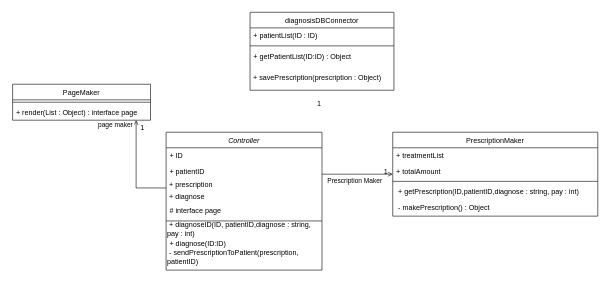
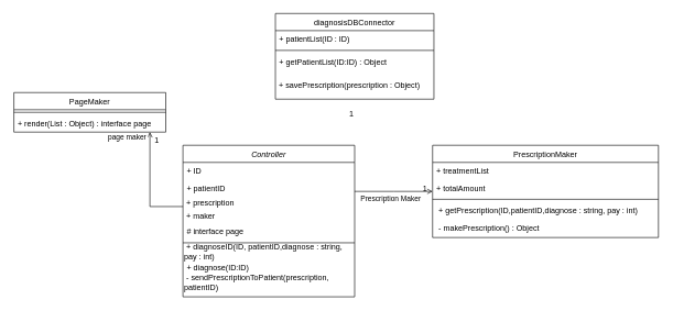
  <mxCell id="0" />
  <mxCell id="1" parent="0" />
  <mxCell id="2" value="Controller" style="swimlane;fontStyle=2;align=center;verticalAlign=top;childLayout=stackLayout;horizontal=1;startSize=26;horizontalStack=0;resizeParent=1;resizeLast=0;collapsible=1;marginBottom=0;rounded=0;shadow=0;strokeWidth=1;" parent="1" vertex="1"><mxGeometry x="276" y="220" width="260" height="230" as="geometry"><mxRectangle x="230" y="140" width="160" height="26" as="alternateBounds" /></mxGeometry></mxCell>
  <mxCell id="3" value="+ ID" style="text;align=left;verticalAlign=top;spacingLeft=4;spacingRight=4;overflow=hidden;rotatable=0;points=[[0,0.5],[1,0.5]];portConstraint=eastwest;" parent="2" vertex="1"><mxGeometry y="26" width="260" height="26" as="geometry" /></mxCell>
  <mxCell id="4" value="+ patientID" style="text;align=left;verticalAlign=top;spacingLeft=4;spacingRight=4;overflow=hidden;rotatable=0;points=[[0,0.5],[1,0.5]];portConstraint=eastwest;rounded=0;shadow=0;html=0;" parent="2" vertex="1"><mxGeometry y="52" width="260" height="26" as="geometry" /></mxCell>
  <mxCell id="5" value="&amp;nbsp;+ prescription" style="text;html=1;strokeColor=none;fillColor=none;align=left;verticalAlign=middle;whiteSpace=wrap;rounded=0;" parent="2" vertex="1"><mxGeometry y="78" width="260" height="20" as="geometry" /></mxCell>
- <mxCell id="6" value="&amp;nbsp;+ diagnose" style="text;html=1;strokeColor=none;fillColor=none;align=left;verticalAlign=middle;whiteSpace=wrap;rounded=0;" parent="2" vertex="1"><mxGeometry y="98" width="260" height="20" as="geometry" /></mxCell>
+ <mxCell id="6" value="&amp;nbsp;+ maker" style="text;html=1;strokeColor=none;fillColor=none;align=left;verticalAlign=middle;whiteSpace=wrap;rounded=0;" parent="2" vertex="1"><mxGeometry y="98" width="260" height="20" as="geometry" /></mxCell>
  <mxCell id="7" value="# interface page" style="text;align=left;verticalAlign=top;spacingLeft=4;spacingRight=4;overflow=hidden;rotatable=0;points=[[0,0.5],[1,0.5]];portConstraint=eastwest;rounded=0;shadow=0;html=0;" parent="2" vertex="1"><mxGeometry y="118" width="260" height="26" as="geometry" /></mxCell>
  <mxCell id="8" value="" style="line;html=1;strokeWidth=1;align=left;verticalAlign=middle;spacingTop=-1;spacingLeft=3;spacingRight=3;rotatable=0;labelPosition=right;points=[];portConstraint=eastwest;" parent="2" vertex="1"><mxGeometry y="144" width="260" height="8" as="geometry" /></mxCell>
  <mxCell id="9" value="&amp;nbsp;+ diagnoseID(ID, patientID,diagnose : string, pay : int)" style="text;html=1;strokeColor=none;fillColor=none;align=left;verticalAlign=middle;whiteSpace=wrap;rounded=0;" parent="2" vertex="1"><mxGeometry y="152" width="260" height="20" as="geometry" /></mxCell>
  <mxCell id="10" value="+ diagnose(ID:ID)" style="text;align=left;verticalAlign=top;spacingLeft=4;spacingRight=4;overflow=hidden;rotatable=0;points=[[0,0.5],[1,0.5]];portConstraint=eastwest;" parent="2" vertex="1"><mxGeometry y="172" width="260" height="26" as="geometry" /></mxCell>
  <mxCell id="11" value="&amp;nbsp;- sendPrescriptionToPatient(prescription, patientID)" style="text;html=1;strokeColor=none;fillColor=none;align=left;verticalAlign=middle;whiteSpace=wrap;rounded=0;" parent="2" vertex="1"><mxGeometry y="198" width="260" height="20" as="geometry" /></mxCell>
  <mxCell id="12" value="PrescriptionMaker" style="swimlane;fontStyle=0;align=center;verticalAlign=top;childLayout=stackLayout;horizontal=1;startSize=26;horizontalStack=0;resizeParent=1;resizeLast=0;collapsible=1;marginBottom=0;rounded=0;shadow=0;strokeWidth=1;" parent="1" vertex="1"><mxGeometry x="654" y="220" width="342" height="140" as="geometry"><mxRectangle x="550" y="140" width="160" height="26" as="alternateBounds" /></mxGeometry></mxCell>
  <mxCell id="13" value="+ treatmentList" style="text;align=left;verticalAlign=top;spacingLeft=4;spacingRight=4;overflow=hidden;rotatable=0;points=[[0,0.5],[1,0.5]];portConstraint=eastwest;" parent="12" vertex="1"><mxGeometry y="26" width="342" height="26" as="geometry" /></mxCell>
  <mxCell id="14" value="+ totalAmount" style="text;align=left;verticalAlign=top;spacingLeft=4;spacingRight=4;overflow=hidden;rotatable=0;points=[[0,0.5],[1,0.5]];portConstraint=eastwest;rounded=0;shadow=0;html=0;" parent="12" vertex="1"><mxGeometry y="52" width="342" height="26" as="geometry" /></mxCell>
  <mxCell id="15" value="" style="line;html=1;strokeWidth=1;align=left;verticalAlign=middle;spacingTop=-1;spacingLeft=3;spacingRight=3;rotatable=0;labelPosition=right;points=[];portConstraint=eastwest;" parent="12" vertex="1"><mxGeometry y="78" width="342" height="8" as="geometry" /></mxCell>
  <mxCell id="16" value=" + getPrescription(ID,patientID,diagnose : string, pay : int)" style="text;align=left;verticalAlign=top;spacingLeft=4;spacingRight=4;overflow=hidden;rotatable=0;points=[[0,0.5],[1,0.5]];portConstraint=eastwest;" parent="12" vertex="1"><mxGeometry y="86" width="342" height="26" as="geometry" /></mxCell>
  <mxCell id="17" value=" - makePrescription() : Object" style="text;align=left;verticalAlign=top;spacingLeft=4;spacingRight=4;overflow=hidden;rotatable=0;points=[[0,0.5],[1,0.5]];portConstraint=eastwest;" parent="12" vertex="1"><mxGeometry y="112" width="342" height="26" as="geometry" /></mxCell>
  <mxCell id="18" value="Prescription Maker" style="endArrow=open;shadow=0;strokeWidth=1;rounded=0;endFill=1;edgeStyle=elbowEdgeStyle;elbow=vertical;" parent="1" source="2" target="12" edge="1"><mxGeometry x="-0.062" y="-10" relative="1" as="geometry"><mxPoint x="526" y="292" as="sourcePoint" /><mxPoint x="686" y="292" as="targetPoint" /><mxPoint as="offset" /></mxGeometry></mxCell>
  <mxCell id="19" value="1" style="resizable=0;align=right;verticalAlign=bottom;labelBackgroundColor=none;fontSize=12;" parent="18" connectable="0" vertex="1"><mxGeometry x="1" relative="1" as="geometry"><mxPoint x="-7" y="4" as="offset" /></mxGeometry></mxCell>
  <mxCell id="20" value="diagnosisDBConnector" style="swimlane;fontStyle=0;align=center;verticalAlign=top;childLayout=stackLayout;horizontal=1;startSize=26;horizontalStack=0;resizeParent=1;resizeLast=0;collapsible=1;marginBottom=0;rounded=0;shadow=0;strokeWidth=1;" parent="1" vertex="1"><mxGeometry x="416" y="20" width="240" height="130" as="geometry"><mxRectangle x="550" y="140" width="160" height="26" as="alternateBounds" /></mxGeometry></mxCell>
  <mxCell id="21" value="+ patientList(ID : ID)" style="text;align=left;verticalAlign=top;spacingLeft=4;spacingRight=4;overflow=hidden;rotatable=0;points=[[0,0.5],[1,0.5]];portConstraint=eastwest;" parent="20" vertex="1"><mxGeometry y="26" width="240" height="26" as="geometry" /></mxCell>
  <mxCell id="22" value="" style="line;html=1;strokeWidth=1;align=left;verticalAlign=middle;spacingTop=-1;spacingLeft=3;spacingRight=3;rotatable=0;labelPosition=right;points=[];portConstraint=eastwest;" parent="20" vertex="1"><mxGeometry y="52" width="240" height="8" as="geometry" /></mxCell>
  <mxCell id="23" value="+ getPatientList(ID:ID) : Object" style="text;align=left;verticalAlign=top;spacingLeft=4;spacingRight=4;overflow=hidden;rotatable=0;points=[[0,0.5],[1,0.5]];portConstraint=eastwest;" parent="20" vertex="1"><mxGeometry y="60" width="240" height="40" as="geometry" /></mxCell>
  <mxCell id="24" value="&amp;nbsp;+ savePrescription(prescription : Object)" style="text;html=1;strokeColor=none;fillColor=none;align=left;verticalAlign=middle;whiteSpace=wrap;rounded=0;" parent="20" vertex="1"><mxGeometry y="100" width="240" height="20" as="geometry" /></mxCell>
  <mxCell id="25" value="PageMaker" style="swimlane;fontStyle=0;align=center;verticalAlign=top;childLayout=stackLayout;horizontal=1;startSize=26;horizontalStack=0;resizeParent=1;resizeLast=0;collapsible=1;marginBottom=0;rounded=0;shadow=0;strokeWidth=1;" parent="1" vertex="1"><mxGeometry x="20" y="140" width="230" height="60" as="geometry"><mxRectangle x="550" y="140" width="160" height="26" as="alternateBounds" /></mxGeometry></mxCell>
  <mxCell id="26" value="" style="line;html=1;strokeWidth=1;align=left;verticalAlign=middle;spacingTop=-1;spacingLeft=3;spacingRight=3;rotatable=0;labelPosition=right;points=[];portConstraint=eastwest;" parent="25" vertex="1"><mxGeometry y="26" width="230" height="8" as="geometry" /></mxCell>
  <mxCell id="27" value="+ render(List : Object) : interface page" style="text;align=left;verticalAlign=top;spacingLeft=4;spacingRight=4;overflow=hidden;rotatable=0;points=[[0,0.5],[1,0.5]];portConstraint=eastwest;" parent="25" vertex="1"><mxGeometry y="34" width="230" height="26" as="geometry" /></mxCell>
  <mxCell id="28" value="page maker" style="endArrow=open;shadow=0;strokeWidth=1;rounded=0;endFill=1;edgeStyle=elbowEdgeStyle;elbow=vertical;verticalAlign=middle;align=left;exitX=0;exitY=0.75;exitDx=0;exitDy=0;" parent="1" source="5" target="25" edge="1"><mxGeometry x="0.905" y="65" relative="1" as="geometry"><mxPoint x="260" y="255" as="sourcePoint" /><mxPoint x="410" y="882" as="targetPoint" /><mxPoint as="offset" /><Array as="points"><mxPoint x="226" y="313" /></Array></mxGeometry></mxCell>
  <mxCell id="29" value="1" style="resizable=0;align=right;verticalAlign=bottom;labelBackgroundColor=none;fontSize=12;" parent="28" connectable="0" vertex="1"><mxGeometry x="1" relative="1" as="geometry"><mxPoint x="15" y="20" as="offset" /></mxGeometry></mxCell>
  <mxCell id="30" value="1" style="resizable=0;align=right;verticalAlign=bottom;labelBackgroundColor=none;fontSize=12;" parent="1" connectable="0" vertex="1"><mxGeometry x="536" y="180" as="geometry" /></mxCell>
